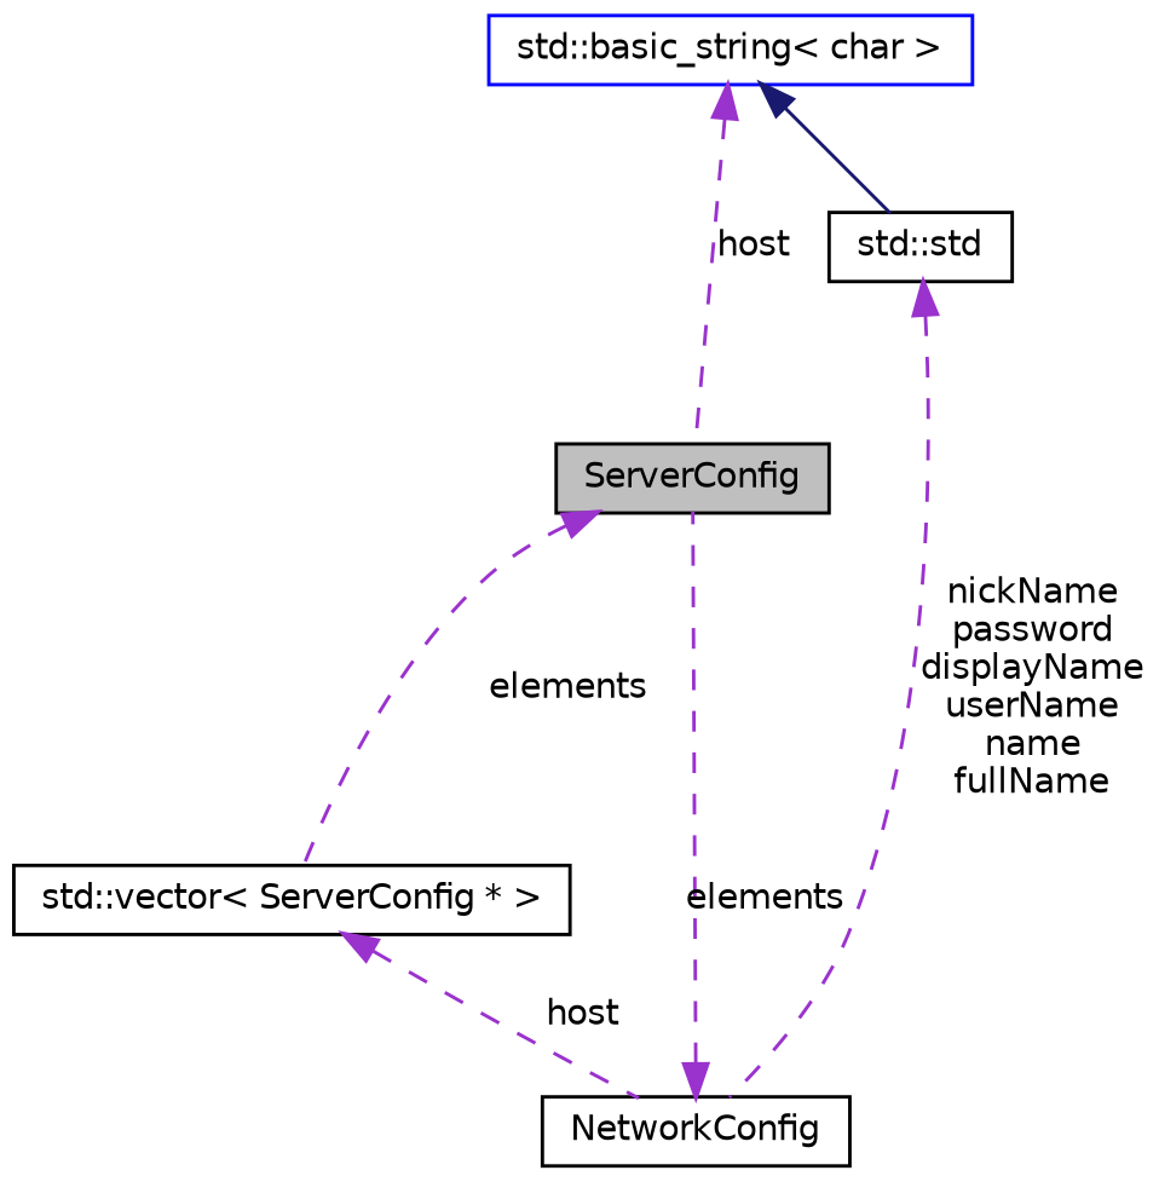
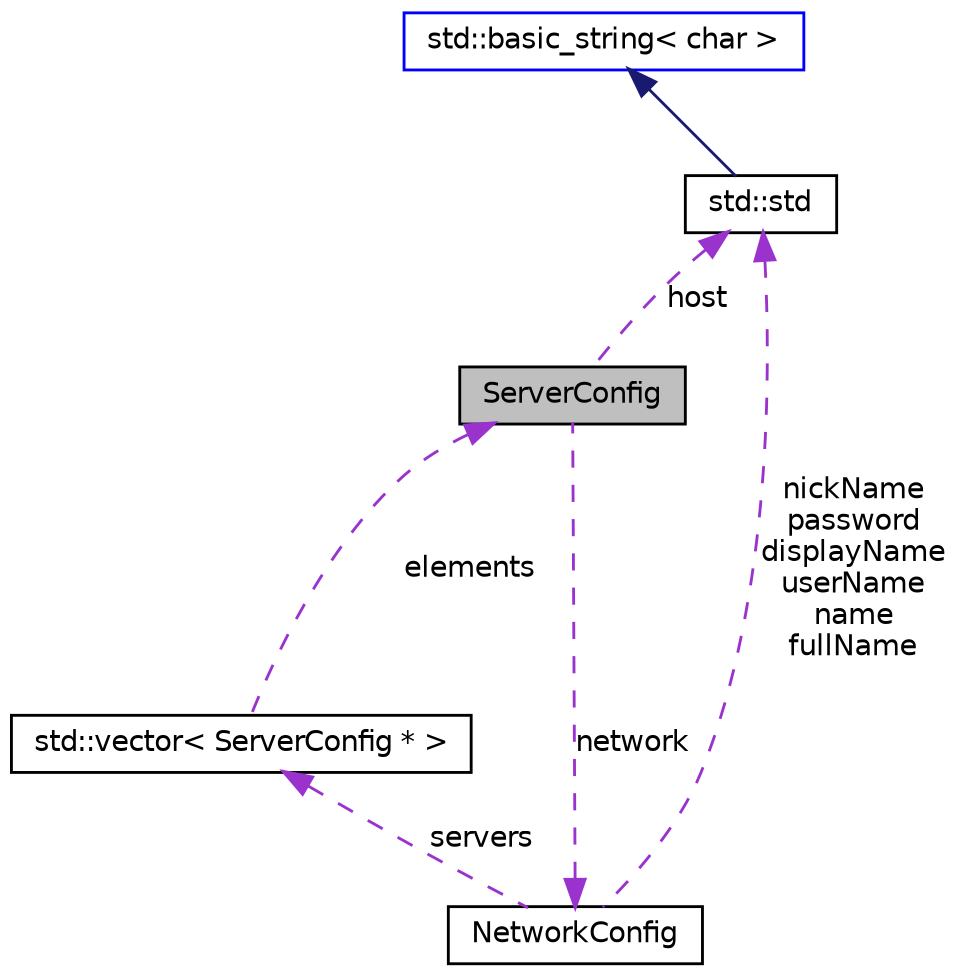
  digraph {
    node [color=black fillcolor=white fontname=Helvetica fontsize=10 shape=record style=filled]
    edge [color=darkorchid3 dir=back fontname=Helvetica fontsize=10 labelfontname=Helvetica labelfontsize=10 style=dashed]
    n1 [fillcolor=grey75 fontcolor=black height=0.2 label=ServerConfig width=0.4]
    n2 [height=0.2 label="std::vector\< ServerConfig * \>" width=0.4]
    n3 [height=0.2 label=NetworkConfig width=0.4]
    n4 [height=0.2 label="std::std" width=0.4]
    n5 [color=blue height=0.2 label="std::basic_string\< char \>" width=0.4]
    n1 -> n2 [label=elements]
-   n2 -> n3 [label=host]
-   n3 -> n1 [label=elements]
-   n5 -> n1 [label=host]
+   n2 -> n3 [label=servers]
+   n3 -> n1 [label=network]
+   n4 -> n1 [label=host]
    n4 -> n3 [label="nickName\npassword\ndisplayName\nuserName\nname\nfullName"]
    n5 -> n4 [color=midnightblue style=solid]
  }
